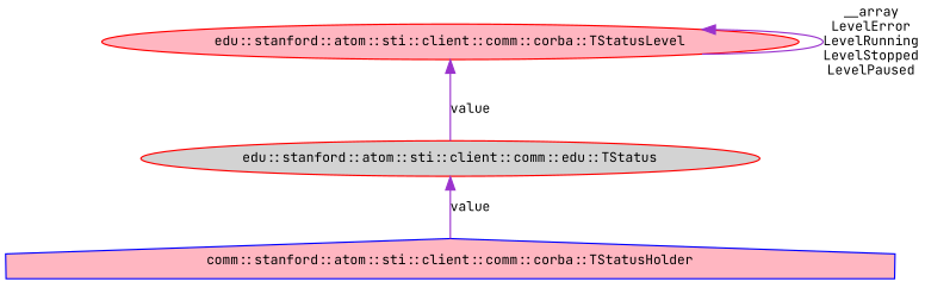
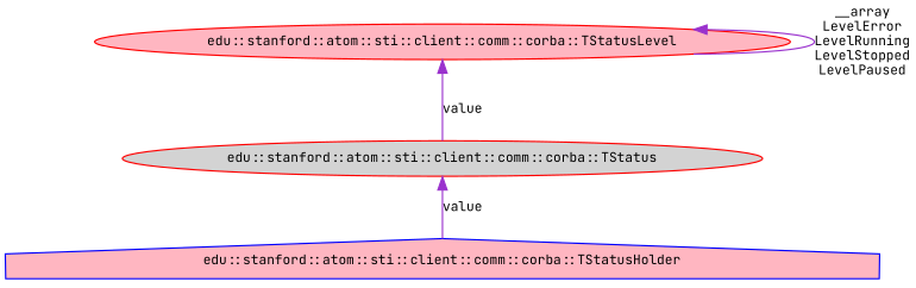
  digraph {
    fontname="JetBrains Mono"
    node [color=red fillcolor=lightpink fontname="JetBrains Mono" fontsize=10 shape=ellipse style=filled]
    edge [color=darkorchid3 dir=back fontname="JetBrains Mono" fontsize=10 labelfontname="FreeSans.ttf" labelfontsize=10 style=solid]
-   n1 [color=blue fontcolor=black height=0.2 label="comm::stanford::atom::sti::client::comm::corba::TStatusHolder" shape=house width=0.4]
-   n2 [fillcolor=lightgrey height=0.2 label="edu::stanford::atom::sti::client::comm::edu::TStatus" width=0.4]
+   n1 [color=blue fontcolor=black height=0.2 label="edu::stanford::atom::sti::client::comm::corba::TStatusHolder" shape=house width=0.4]
+   n2 [fillcolor=lightgrey height=0.2 label="edu::stanford::atom::sti::client::comm::corba::TStatus" width=0.4]
    n3 [height=0.2 label="edu::stanford::atom::sti::client::comm::corba::TStatusLevel" width=0.4]
    n2 -> n1 [label=value]
    n3 -> n2 [label=value]
    n3 -> n3 [label="__array\nLevelError\nLevelRunning\nLevelStopped\nLevelPaused"]
  }
